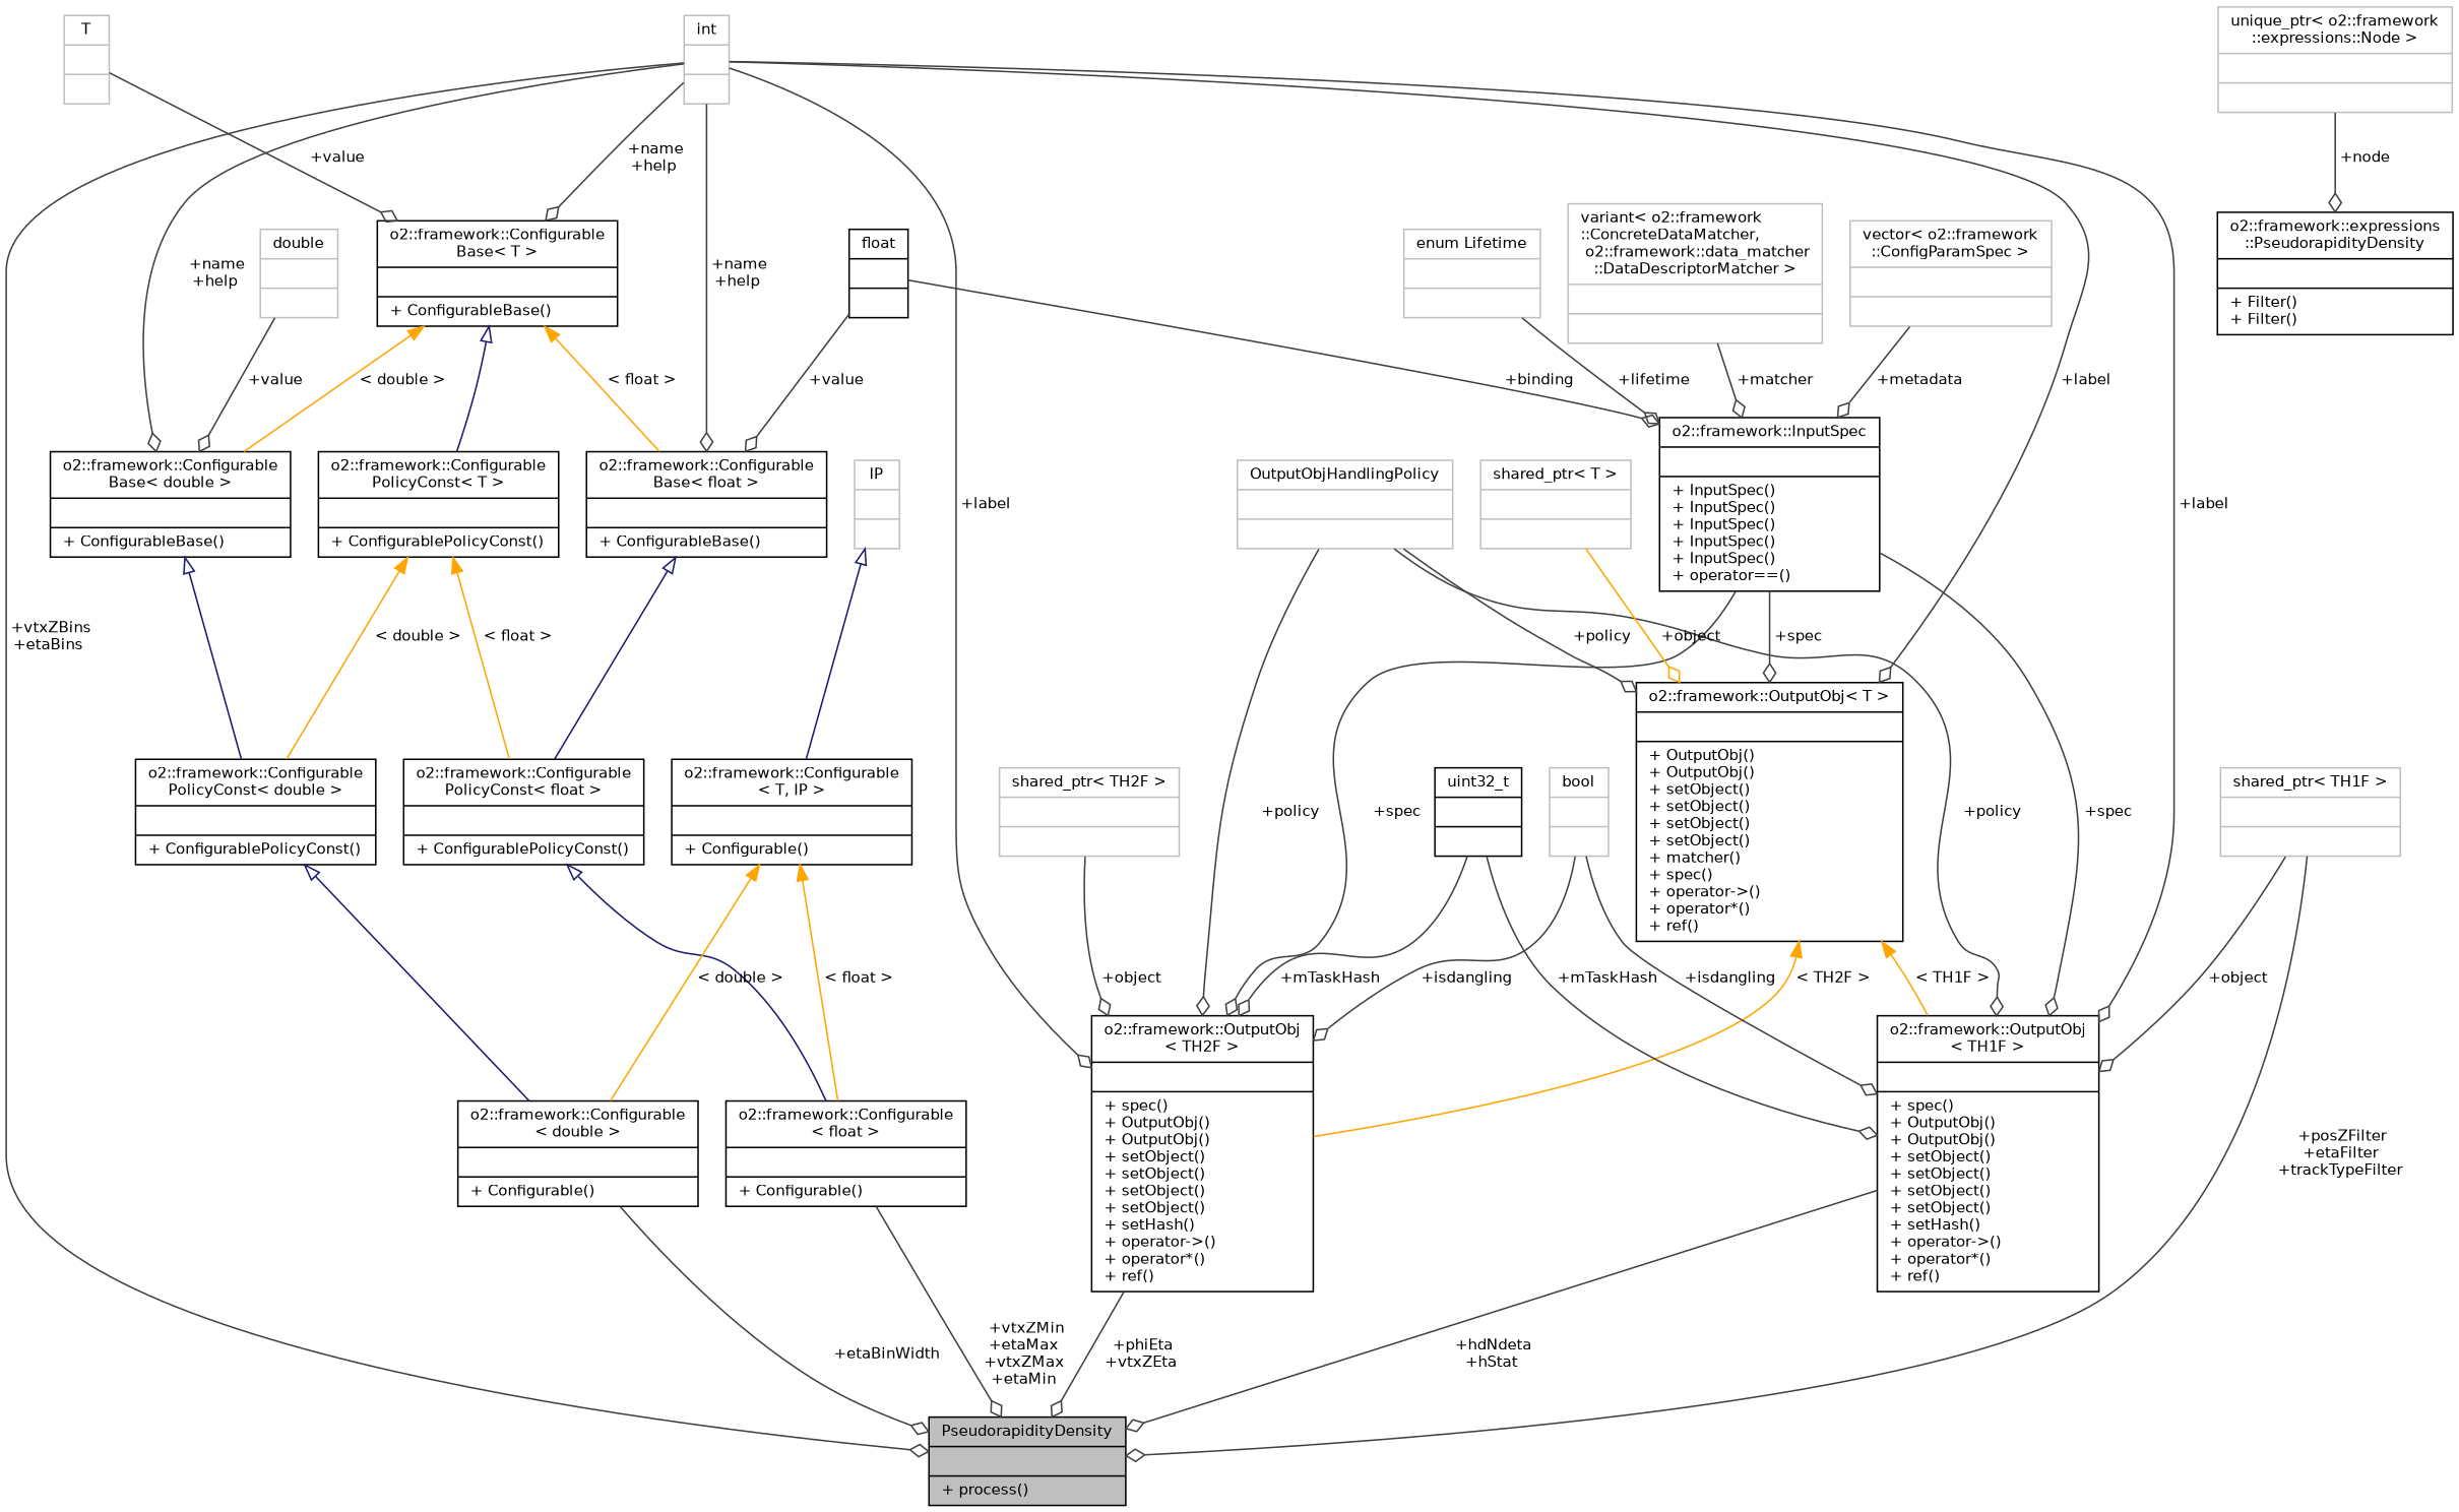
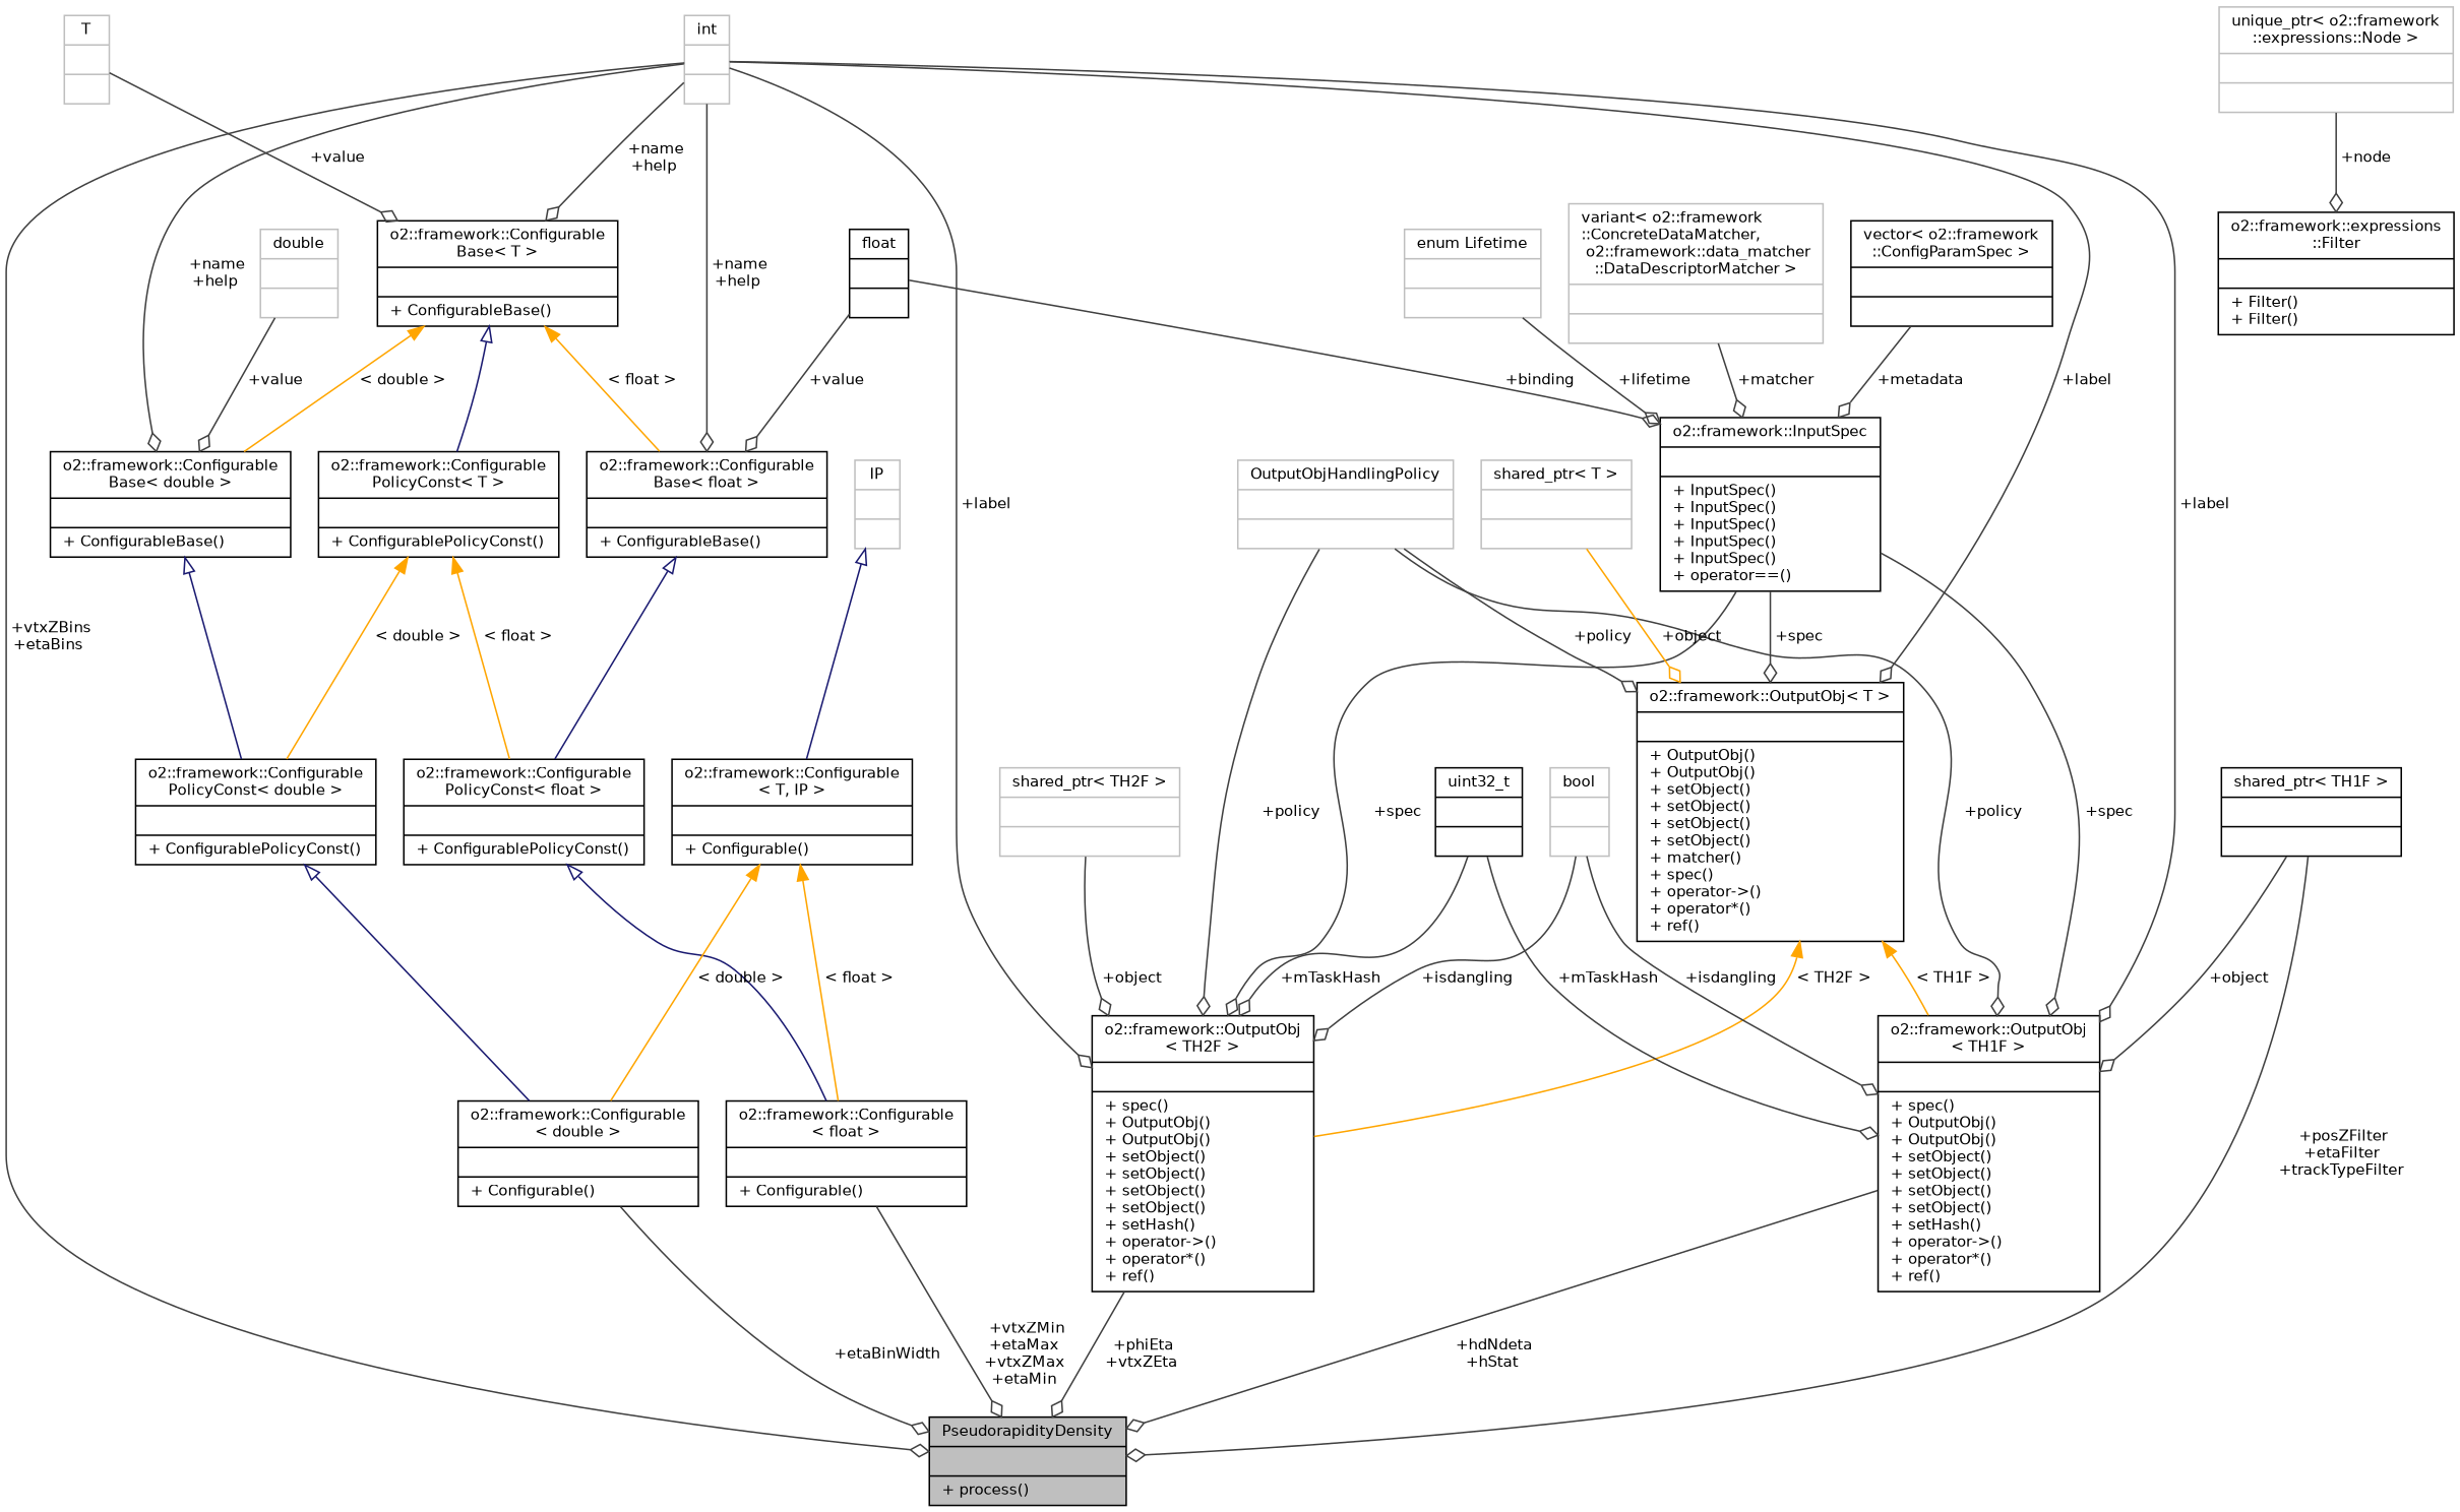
  digraph {
    node [color=black fontname=Helvetica fontsize=10 shape=record]
    edge [arrowhead=odiamond color=grey25 fontname=Helvetica fontsize=10 labelfontname=Helvetica labelfontsize=10 style=solid]
    n1 [fillcolor=grey75 fontcolor=black height=0.2 label="{PseudorapidityDensity\n||+ process()\l}" style=filled width=0.4]
    n2 [height=0.2 label="{o2::framework::Configurable\l\< double \>\n||+ Configurable()\l}" width=0.4]
    n3 [height=0.2 label="{o2::framework::Configurable\lPolicyConst\< double \>\n||+ ConfigurablePolicyConst()\l}" width=0.4]
    n4 [height=0.2 label="{o2::framework::Configurable\lBase\< double \>\n||+ ConfigurableBase()\l}" width=0.4]
    n5 [color=grey75 height=0.2 label="{double\n||}" width=0.4]
    n6 [color=grey75 height=0.2 label="{int\n||}" width=0.4]
    n7 [height=0.2 label="{o2::framework::Configurable\lBase\< T \>\n||+ ConfigurableBase()\l}" width=0.4]
    n8 [height=0.2 label="{o2::framework::Configurable\lBase\< float \>\n||+ ConfigurableBase()\l}" width=0.4]
    n9 [height=0.2 label="{o2::framework::OutputObj\l\< TH2F \>\n||+ spec()\l+ OutputObj()\l+ OutputObj()\l+ setObject()\l+ setObject()\l+ setObject()\l+ setObject()\l+ setHash()\l+ operator-\>()\l+ operator*()\l+ ref()\l}" width=0.4]
    n10 [height=0.2 label="{o2::framework::OutputObj\< T \>\n||+ OutputObj()\l+ OutputObj()\l+ setObject()\l+ setObject()\l+ setObject()\l+ setObject()\l+ matcher()\l+ spec()\l+ operator-\>()\l+ operator*()\l+ ref()\l}" width=0.4]
    n11 [height=0.2 label="{o2::framework::OutputObj\l\< TH1F \>\n||+ spec()\l+ OutputObj()\l+ OutputObj()\l+ setObject()\l+ setObject()\l+ setObject()\l+ setObject()\l+ setHash()\l+ operator-\>()\l+ operator*()\l+ ref()\l}" width=0.4]
    n12 [height=0.2 label="{o2::framework::Configurable\lPolicyConst\< T \>\n||+ ConfigurablePolicyConst()\l}" width=0.4]
    n13 [height=0.2 label="{o2::framework::Configurable\lPolicyConst\< float \>\n||+ ConfigurablePolicyConst()\l}" width=0.4]
    n14 [height=0.2 label="{o2::framework::InputSpec\n||+ InputSpec()\l+ InputSpec()\l+ InputSpec()\l+ InputSpec()\l+ InputSpec()\l+ operator==()\l}" width=0.4]
    n15 [color=grey75 height=0.2 label="{T\n||}" width=0.4]
    n16 [height=0.2 label="{o2::framework::Configurable\l\< float \>\n||+ Configurable()\l}" width=0.4]
    n17 [height=0.2 label="{o2::framework::Configurable\l\< T, IP \>\n||+ Configurable()\l}" width=0.4]
    n18 [color=grey75 height=0.2 label="{IP\n||}" width=0.4]
    n19 [height=0.2 label="{float\n||}" width=0.4]
    n20 [color=grey75 height=0.2 label="{OutputObjHandlingPolicy\n||}" width=0.4]
    n21 [height=0.2 label="{uint32_t\n||}" width=0.4]
    n22 [color=grey75 height=0.2 label="{bool\n||}" width=0.4]
-   n23 [color=grey75 height=0.2 label="{vector\< o2::framework\l::ConfigParamSpec \>\n||}" width=0.4]
+   n23 [height=0.2 label="{vector\< o2::framework\l::ConfigParamSpec \>\n||}" width=0.4]
    n24 [color=grey75 height=0.2 label="{enum Lifetime\n||}" width=0.4]
    n25 [color=grey75 height=0.2 label="{variant\< o2::framework\l::ConcreteDataMatcher,\l o2::framework::data_matcher\l::DataDescriptorMatcher \>\n||}" width=0.4]
    n26 [color=grey75 height=0.2 label="{shared_ptr\< TH2F \>\n||}" width=0.4]
    n27 [color=grey75 height=0.2 label="{shared_ptr\< T \>\n||}" width=0.4]
-   n28 [color=grey75 height=0.2 label="{shared_ptr\< TH1F \>\n||}" width=0.4]
-   n29 [height=0.2 label="{o2::framework::expressions\l::PseudorapidityDensity\n||+ Filter()\l+ Filter()\l}" width=0.4]
+   n28 [height=0.2 label="{shared_ptr\< TH1F \>\n||}" width=0.4]
+   n29 [height=0.2 label="{o2::framework::expressions\l::Filter\n||+ Filter()\l+ Filter()\l}" width=0.4]
    n30 [color=grey75 height=0.2 label="{unique_ptr\< o2::framework\l::expressions::Node \>\n||}" width=0.4]
    n2 -> n1 [label=" +etaBinWidth"]
    n3 -> n2 [arrowtail=onormal color=midnightblue dir=back arrowhead=""]
    n4 -> n3 [arrowtail=onormal color=midnightblue dir=back arrowhead=""]
    n5 -> n4 [label=" +value"]
    n6 -> n1 [label=" +vtxZBins\n+etaBins"]
    n6 -> n4 [label=" +name\n+help"]
    n6 -> n7 [label=" +name\n+help"]
    n6 -> n8 [label=" +name\n+help"]
    n6 -> n9 [label=" +label"]
    n6 -> n10 [label=" +label"]
    n6 -> n11 [label=" +label"]
    n7 -> n4 [color=orange dir=back label=" \< double \>" arrowhead=""]
    n7 -> n8 [color=orange dir=back label=" \< float \>" arrowhead=""]
    n7 -> n12 [arrowtail=onormal color=midnightblue dir=back arrowhead=""]
    n8 -> n13 [arrowtail=onormal color=midnightblue dir=back arrowhead=""]
    n9 -> n1 [label=" +phiEta\n+vtxZEta"]
    n10 -> n9 [color=orange dir=back label=" \< TH2F \>" arrowhead=""]
    n10 -> n11 [color=orange dir=back label=" \< TH1F \>" arrowhead=""]
    n11 -> n1 [label=" +hdNdeta\n+hStat"]
    n12 -> n3 [color=orange dir=back label=" \< double \>" arrowhead=""]
    n12 -> n13 [color=orange dir=back label=" \< float \>" arrowhead=""]
    n13 -> n16 [arrowtail=onormal color=midnightblue dir=back arrowhead=""]
    n14 -> n9 [label=" +spec"]
    n14 -> n10 [label=" +spec"]
    n14 -> n11 [label=" +spec"]
    n15 -> n7 [label=" +value"]
    n16 -> n1 [label=" +vtxZMin\n+etaMax\n+vtxZMax\n+etaMin"]
    n17 -> n2 [color=orange dir=back label=" \< double \>" arrowhead=""]
    n17 -> n16 [color=orange dir=back label=" \< float \>" arrowhead=""]
    n18 -> n17 [arrowtail=onormal color=midnightblue dir=back arrowhead=""]
    n19 -> n8 [label=" +value"]
    n19 -> n14 [label=" +binding"]
    n20 -> n9 [label=" +policy"]
    n20 -> n10 [label=" +policy"]
    n20 -> n11 [label=" +policy"]
    n21 -> n9 [label=" +mTaskHash"]
    n21 -> n11 [label=" +mTaskHash"]
    n22 -> n9 [label=" +isdangling"]
    n22 -> n11 [label=" +isdangling"]
    n23 -> n14 [label=" +metadata"]
    n24 -> n14 [label=" +lifetime"]
    n25 -> n14 [label=" +matcher"]
    n26 -> n9 [label=" +object"]
    n27 -> n10 [color=orange label=" +object"]
    n28 -> n1 [label=" +posZFilter\n+etaFilter\n+trackTypeFilter"]
    n28 -> n11 [label=" +object"]
    n30 -> n29 [label=" +node"]
  }
